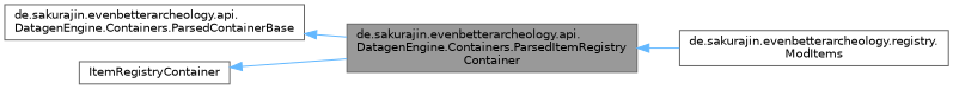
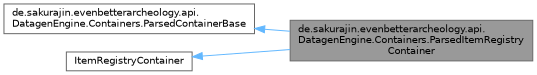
  digraph {
    rankdir=LR
    fontname="DejaVu Sans"
    node [color=gray40 fillcolor=white fontname="DejaVu Sans" fontsize=10 shape=box style=filled]
    edge [color=steelblue1 dir=back fontname="DejaVu Sans" fontsize=10 labelfontname=Helvetica labelfontsize=10 style=solid]
    n1 [fillcolor=grey60 fontcolor=black height=0.2 label="de.sakurajin.evenbetterarcheology.api.\lDatagenEngine.Containers.ParsedItemRegistry\lContainer" width=0.4]
-   n2 [height=0.2 label="de.sakurajin.evenbetterarcheology.registry.\lModItems" width=0.4]
    n3 [height=0.2 label="de.sakurajin.evenbetterarcheology.api.\lDatagenEngine.Containers.ParsedContainerBase" width=0.4]
    n4 [height=0.2 label=ItemRegistryContainer width=0.4]
-   n1 -> n2
    n3 -> n1
    n4 -> n1
  }
